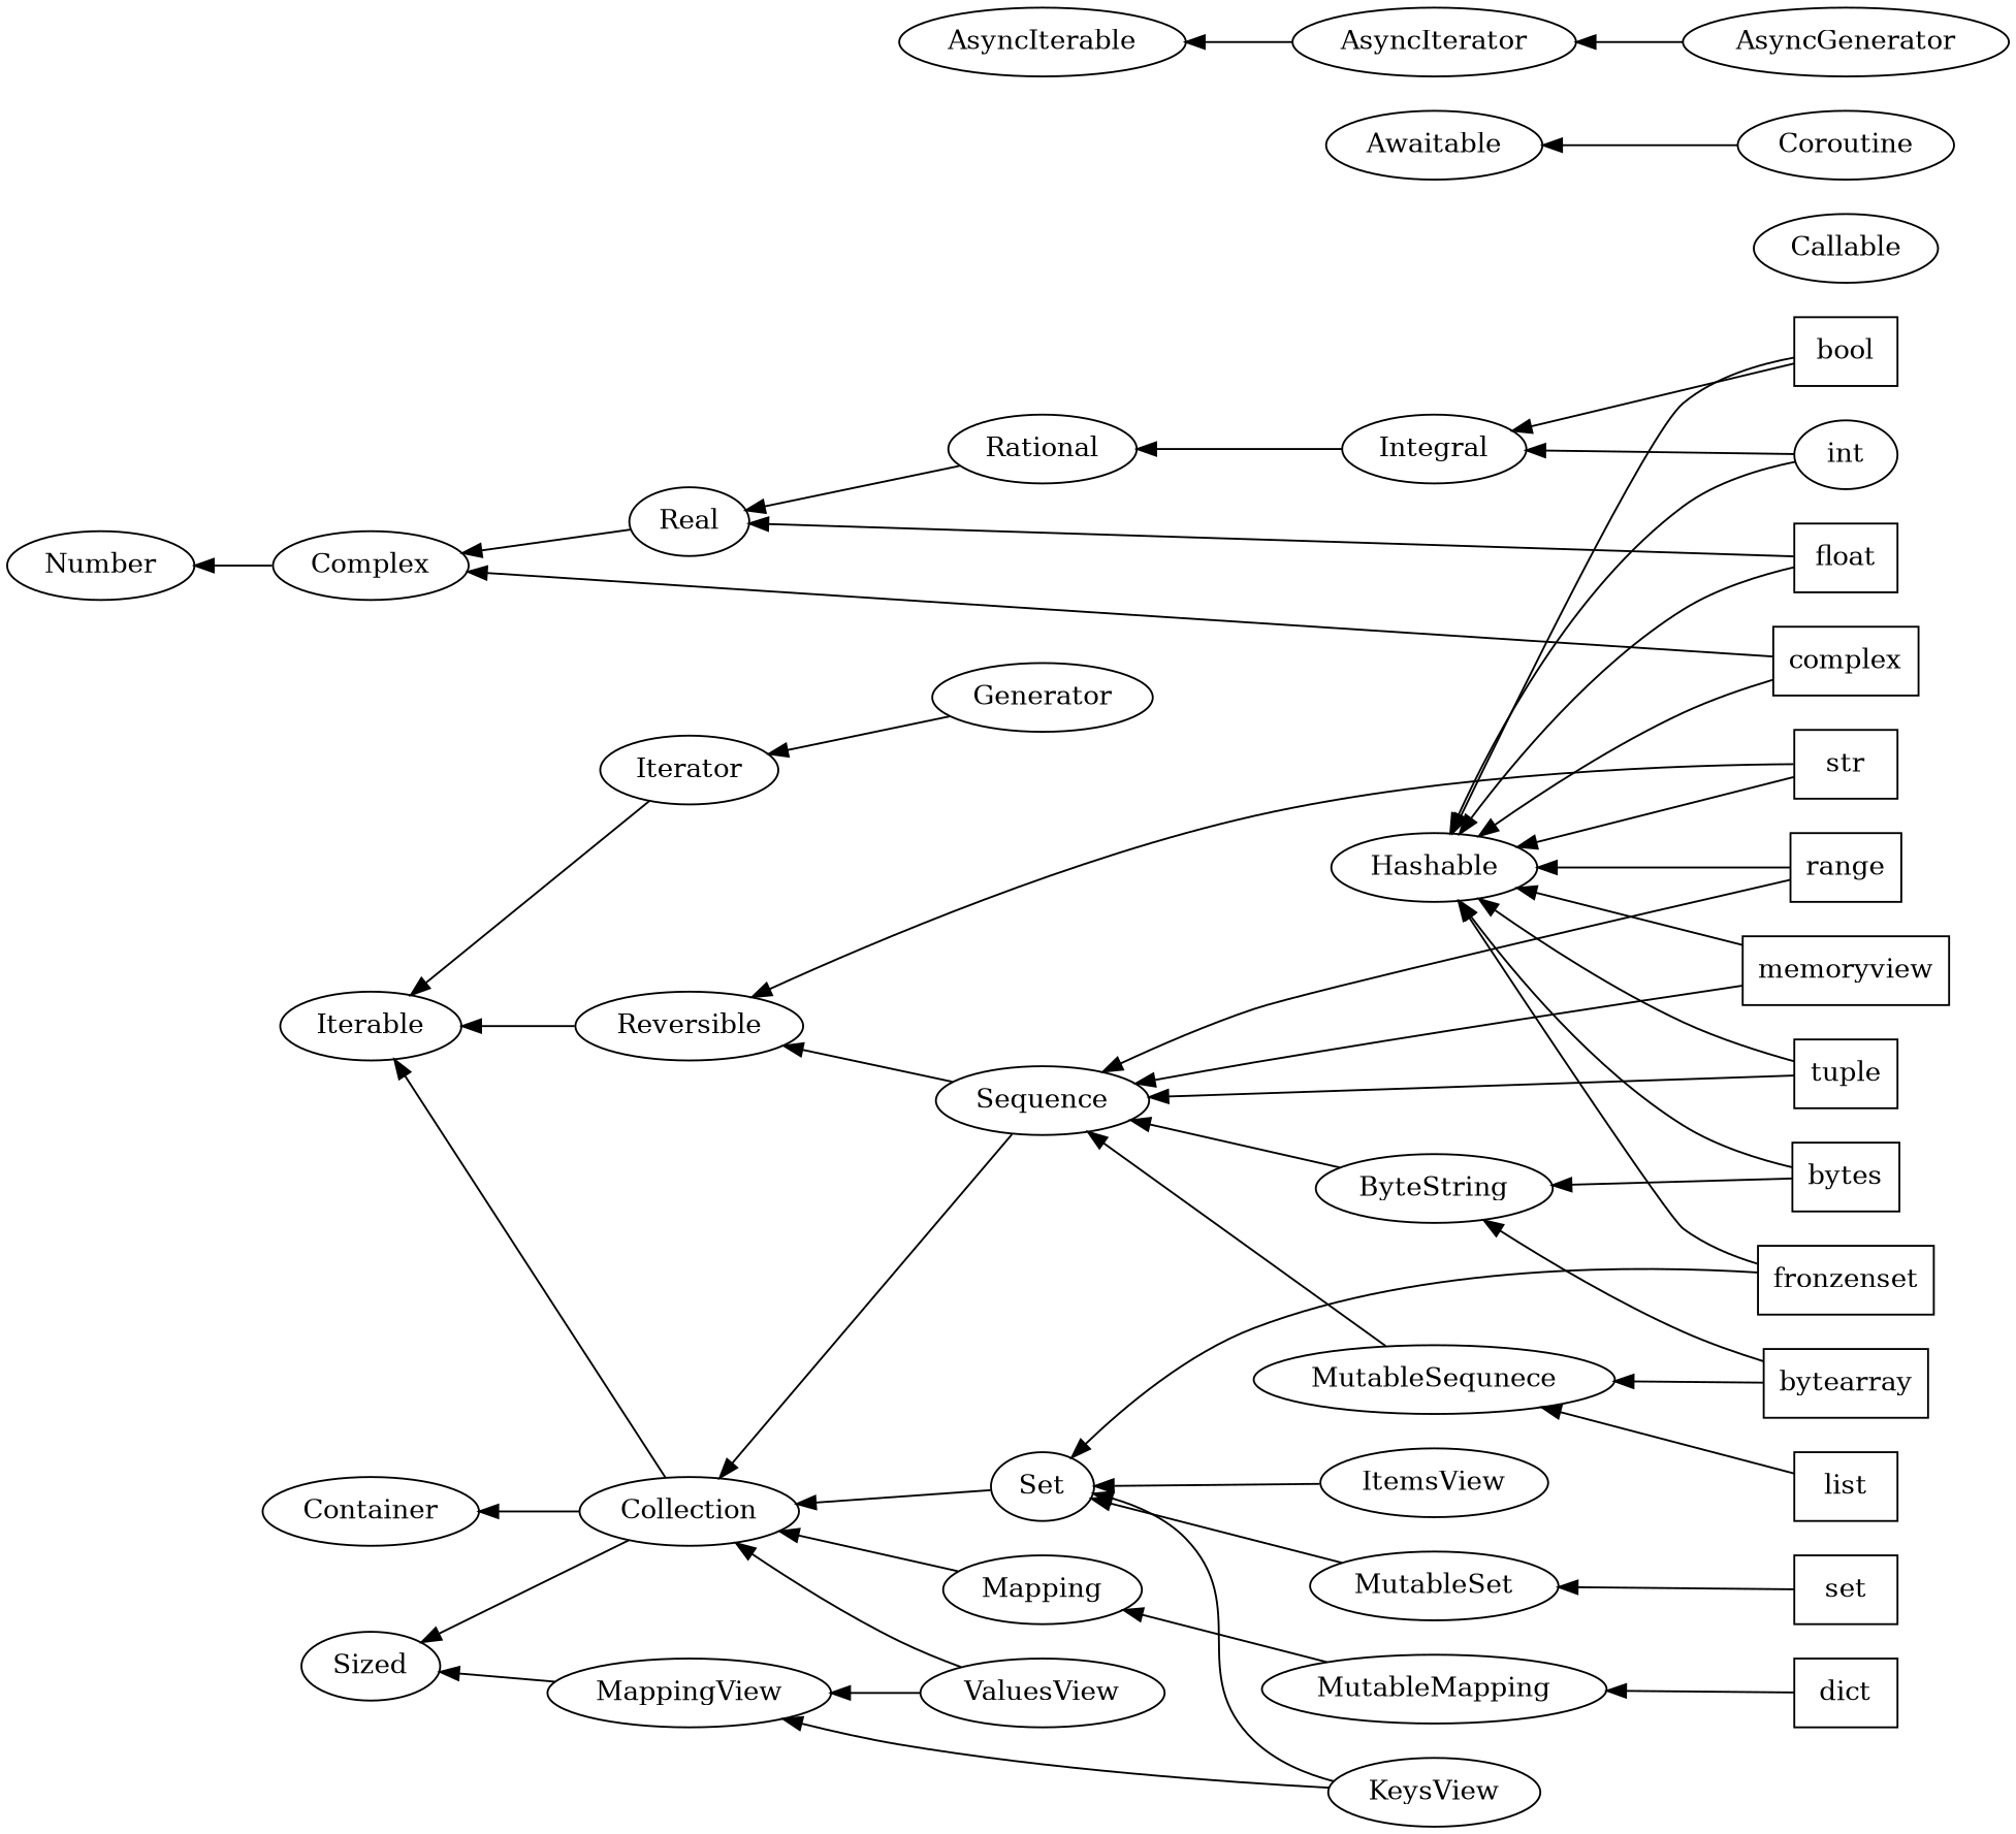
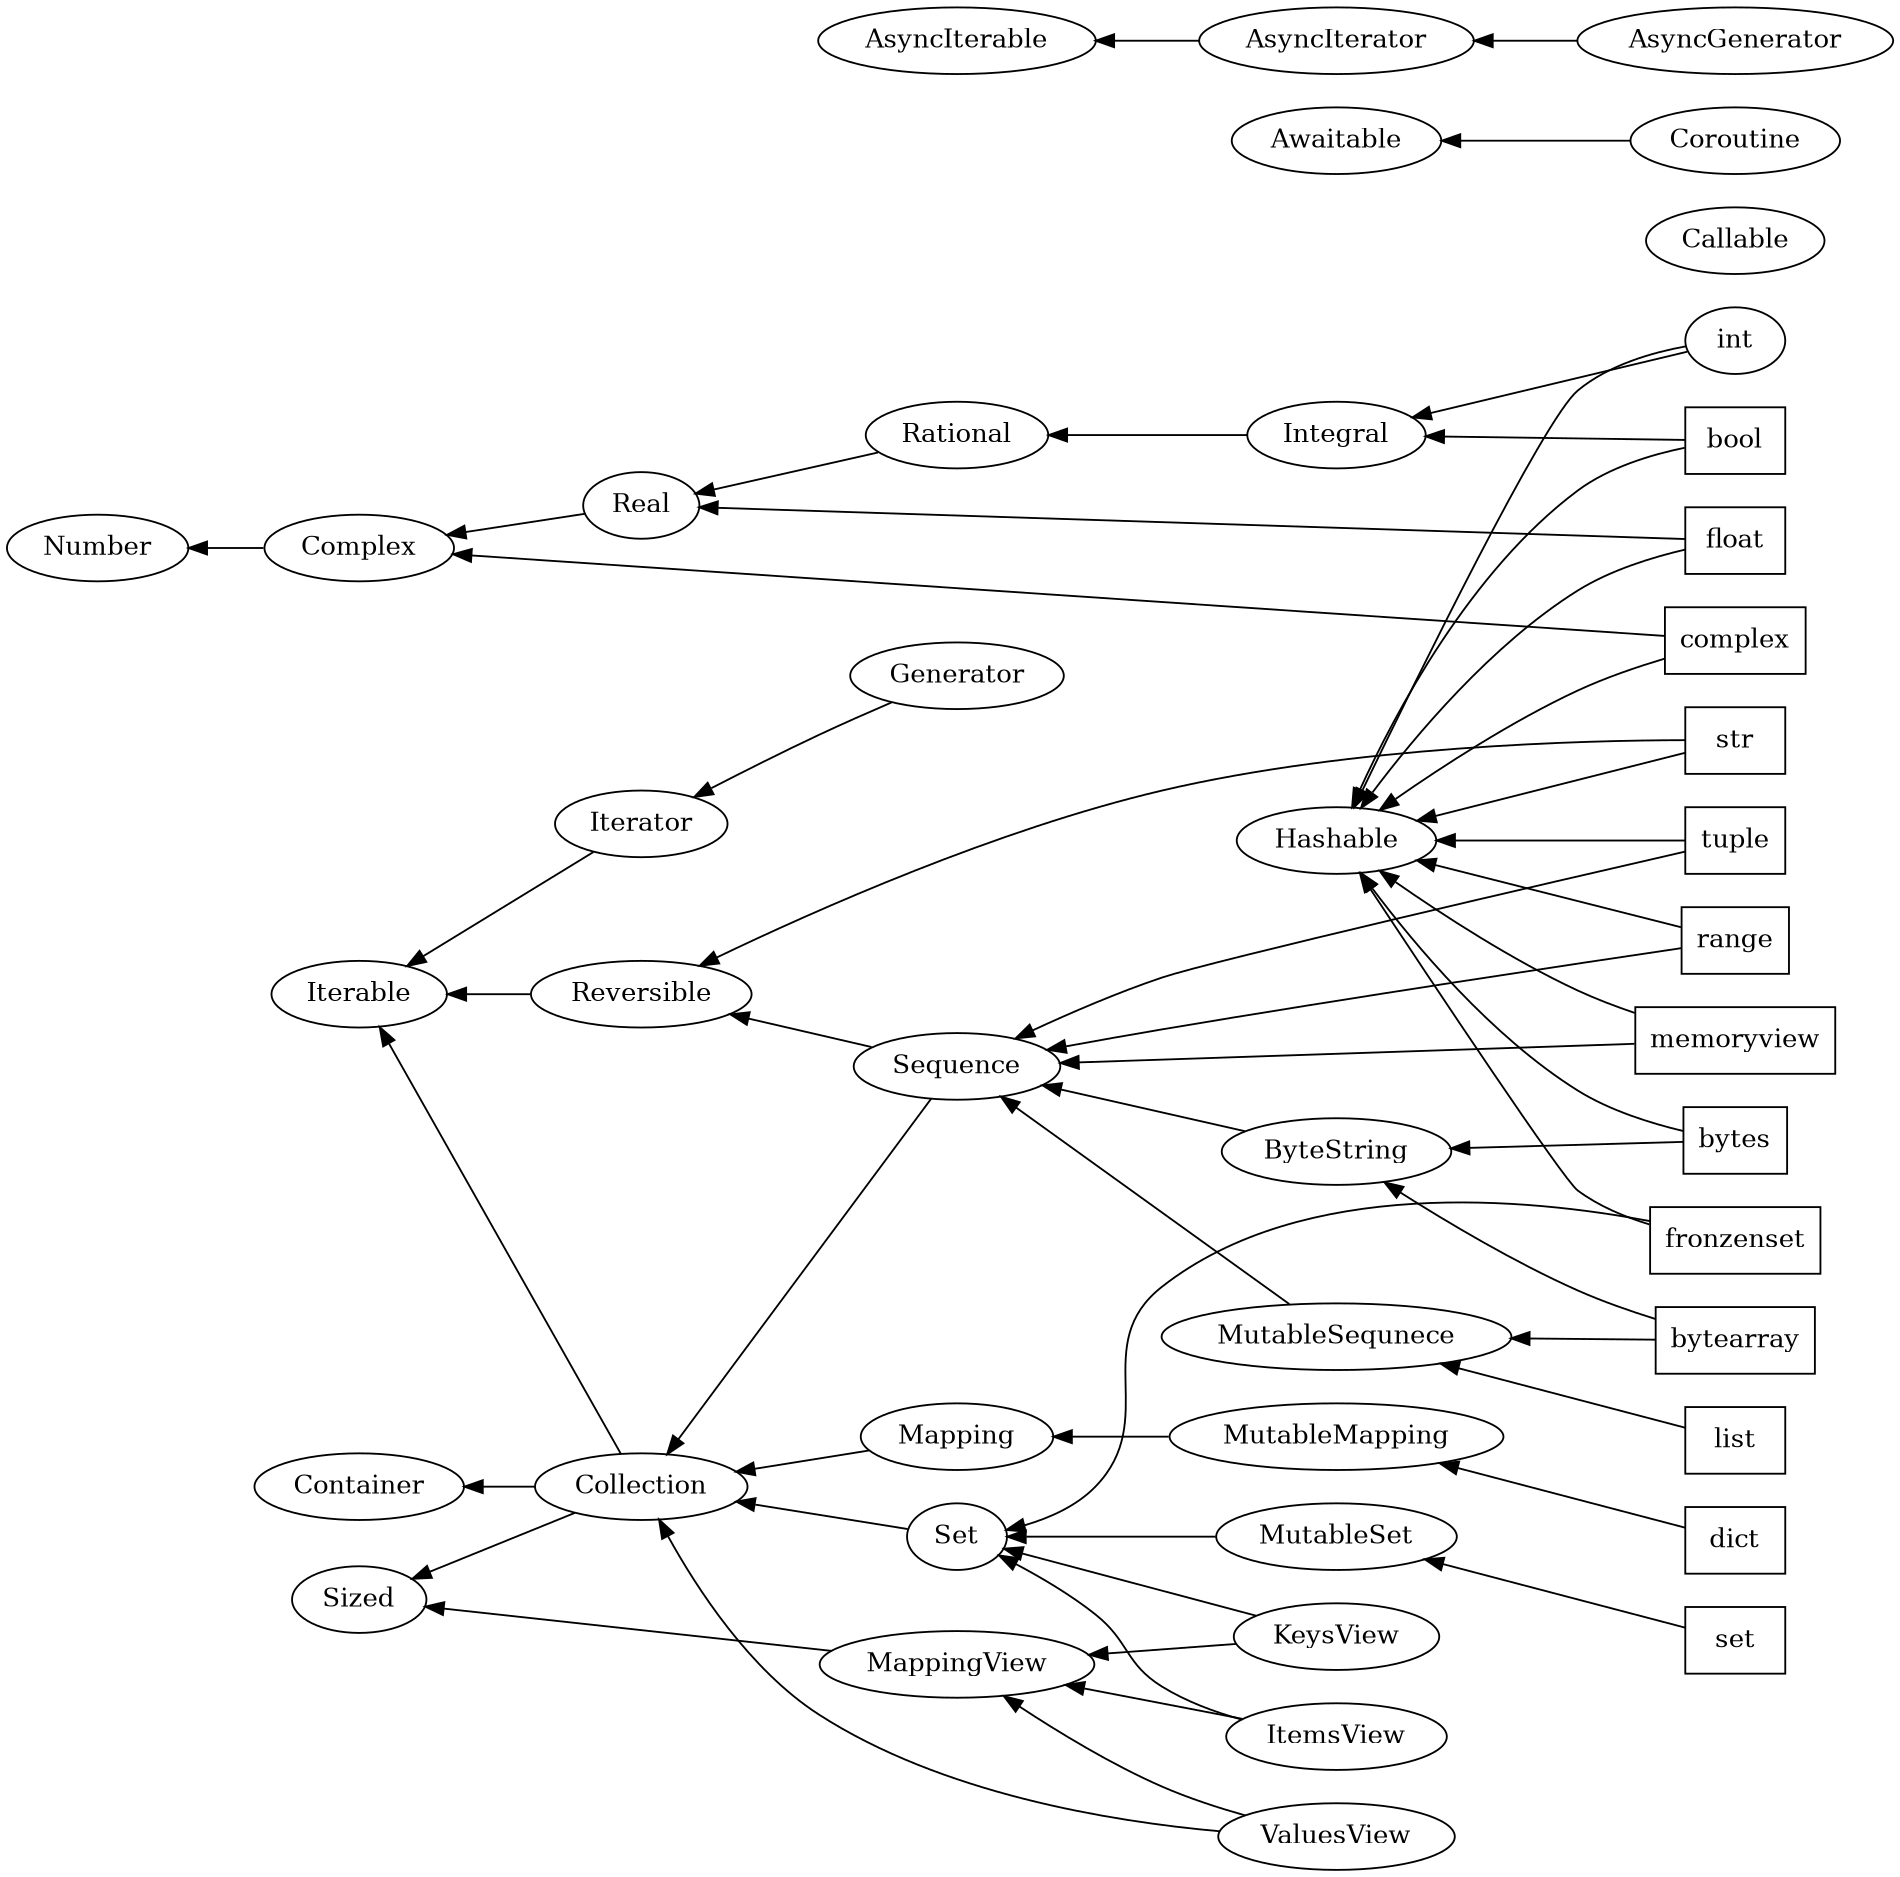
  digraph {
    rankdir=RL
    Hashable
    Iterator
    Iterable
    Reversible
    Generator
    Callable
    Collection
    Container
    Sized
    Sequence
    MutableSequnece
    ByteString
    Set
    MutableSet
    Mapping
    MutableMapping
    MappingView
    ItemsView
    KeysView
    ValuesView
    Coroutine
    Awaitable
    AsyncIterator
    AsyncIterable
    AsyncGenerator
    Complex
    Number
    Real
    Rational
    Integral
    int [shape=ellipse]
    float [shape=box]
    bool [shape=box]
    complex [shape=box]
    list [shape=box]
    tuple [shape=box]
    range [shape=box]
    str [shape=box]
    bytes [shape=box]
    bytearray [shape=box]
    memoryview [shape=box]
    set [shape=box]
    fronzenset [shape=box]
    dict [shape=box]
    subgraph sub_1 {
      Hashable
      Iterator
      Iterable
      Reversible
      Generator
      Callable
      Collection
      Container
      Sized
      Sequence
      MutableSequnece
      ByteString
      Set
      MutableSet
      Mapping
      MutableMapping
      MappingView
      ItemsView
      KeysView
      ValuesView
      Coroutine
      Awaitable
      AsyncIterator
      AsyncIterable
      AsyncGenerator
      Complex
      Number
      Real
      Rational
      Integral
    }
    subgraph sub_2 {
      rank=same
      int
      float
      bool
      complex
      list
      tuple
      range
      str
      bytes
      bytearray
      memoryview
      set
      fronzenset
      dict
    }
    Iterator -> Iterable
    Reversible -> Iterable
    Generator -> Iterator
    Collection -> Iterable
    Collection -> Container
    Collection -> Sized
    Sequence -> Reversible
    Sequence -> Collection
    MutableSequnece -> Sequence
    ByteString -> Sequence
    Set -> Collection
    MutableSet -> Set
    Mapping -> Collection
    MutableMapping -> Mapping
    MappingView -> Sized
    ItemsView -> Set
+   ItemsView -> MappingView
    KeysView -> Set
    KeysView -> MappingView
    ValuesView -> Collection
    ValuesView -> MappingView
    Coroutine -> Awaitable
    AsyncIterator -> AsyncIterable
    AsyncGenerator -> AsyncIterator
    Complex -> Number
    Real -> Complex
    Rational -> Real
    Integral -> Rational
    int -> Hashable
    int -> Integral
    float -> Hashable
    float -> Real
    bool -> Hashable
    bool -> Integral
    complex -> Hashable
    complex -> Complex
    list -> MutableSequnece
    tuple -> Hashable
    tuple -> Sequence
    range -> Hashable
    range -> Sequence
    str -> Hashable
    str -> Reversible
    bytes -> Hashable
    bytes -> ByteString
    bytearray -> MutableSequnece
    bytearray -> ByteString
    memoryview -> Hashable
    memoryview -> Sequence
    set -> MutableSet
    fronzenset -> Hashable
    fronzenset -> Set
    dict -> MutableMapping
  }
